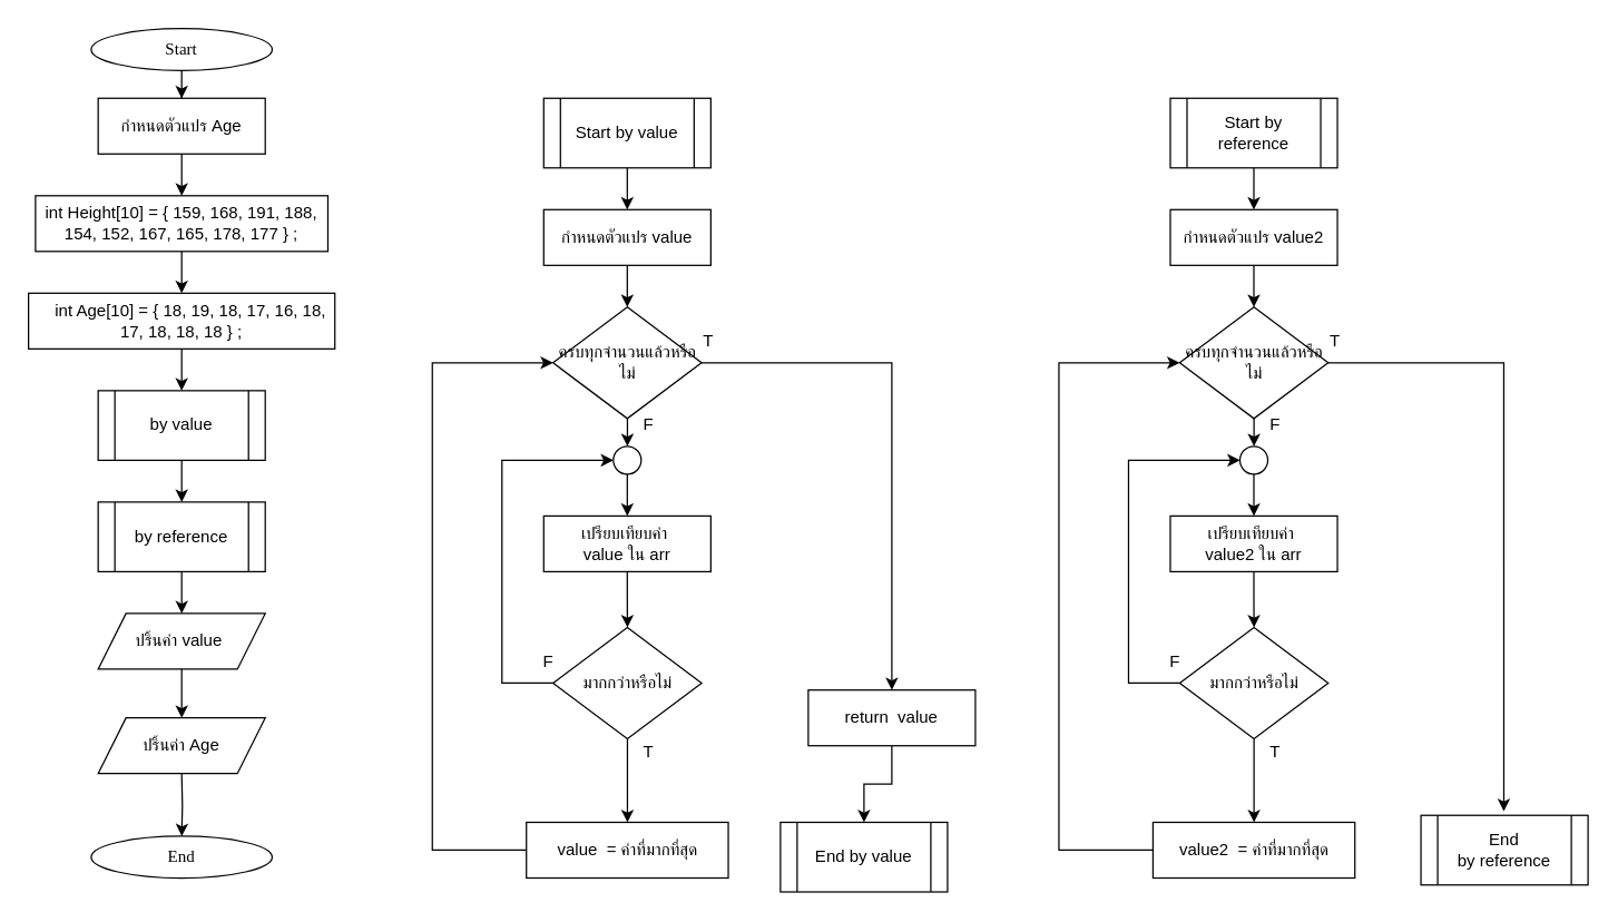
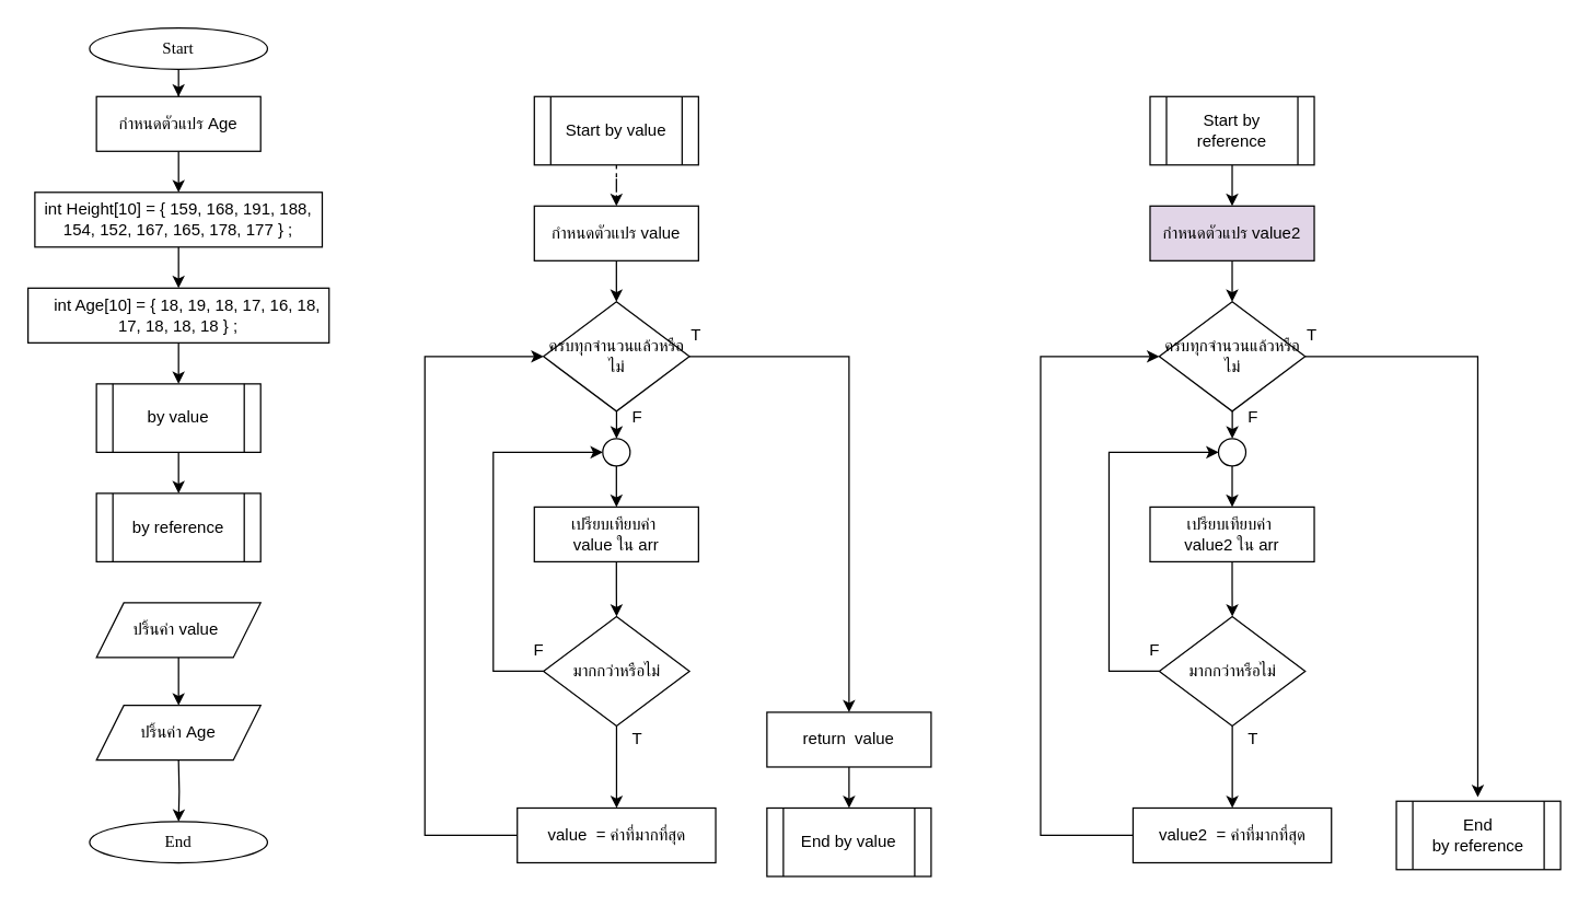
  <mxCell id="0" />
  <mxCell id="1" parent="0" />
  <mxCell id="2" value="" style="edgeStyle=orthogonalEdgeStyle;rounded=0;orthogonalLoop=1;jettySize=auto;html=1;" edge="1" parent="1"><mxGeometry relative="1" as="geometry"><mxPoint x="130.029" y="140" as="targetPoint" /><mxPoint x="130" y="110" as="sourcePoint" /></mxGeometry></mxCell>
  <mxCell id="3" style="edgeStyle=orthogonalEdgeStyle;rounded=0;orthogonalLoop=1;jettySize=auto;html=1;entryX=0.5;entryY=0;entryDx=0;entryDy=0;" edge="1" parent="1" source="4" target="59"><mxGeometry relative="1" as="geometry" /></mxCell>
  <mxCell id="4" value="&lt;font data-font-src=&quot;https://fonts.googleapis.com/css?family=Sarabun&quot; face=&quot;Sarabun&quot;&gt;Start&lt;/font&gt;" style="ellipse;whiteSpace=wrap;html=1;" vertex="1" parent="1"><mxGeometry x="65" y="20" width="130" height="30" as="geometry" /></mxCell>
  <mxCell id="5" value="" style="edgeStyle=orthogonalEdgeStyle;rounded=0;orthogonalLoop=1;jettySize=auto;html=1;" edge="1" parent="1" source="6"><mxGeometry relative="1" as="geometry"><mxPoint x="130" y="280" as="targetPoint" /></mxGeometry></mxCell>
  <mxCell id="6" value="&amp;nbsp; &amp;nbsp; int Age[10] = { 18, 19, 18, 17, 16, 18, 17, 18, 18, 18 } ;" style="rounded=0;whiteSpace=wrap;html=1;" vertex="1" parent="1"><mxGeometry x="20" y="210" width="220" height="40" as="geometry" /></mxCell>
  <mxCell id="7" value="" style="edgeStyle=orthogonalEdgeStyle;rounded=0;orthogonalLoop=1;jettySize=auto;html=1;" edge="1" parent="1" target="10"><mxGeometry relative="1" as="geometry"><mxPoint x="130" y="555" as="sourcePoint" /></mxGeometry></mxCell>
  <mxCell id="8" style="edgeStyle=orthogonalEdgeStyle;rounded=0;orthogonalLoop=1;jettySize=auto;html=1;entryX=0.5;entryY=0;entryDx=0;entryDy=0;" edge="1" parent="1" source="9" target="6"><mxGeometry relative="1" as="geometry" /></mxCell>
  <mxCell id="9" value="int Height[10] = { 159, 168, 191, 188, 154, 152, 167, 165, 178, 177 } ;" style="rounded=0;whiteSpace=wrap;html=1;" vertex="1" parent="1"><mxGeometry x="25" y="140" width="210" height="40" as="geometry" /></mxCell>
  <mxCell id="10" value="&lt;font data-font-src=&quot;https://fonts.googleapis.com/css?family=Sarabun&quot; face=&quot;Sarabun&quot;&gt;End&lt;/font&gt;" style="ellipse;whiteSpace=wrap;html=1;" vertex="1" parent="1"><mxGeometry x="65" y="600" width="130" height="30" as="geometry" /></mxCell>
  <mxCell id="11" value="" style="edgeStyle=orthogonalEdgeStyle;rounded=0;orthogonalLoop=1;jettySize=auto;html=1;" edge="1" parent="1" source="12" target="58"><mxGeometry relative="1" as="geometry" /></mxCell>
  <mxCell id="12" value="by value" style="shape=process;whiteSpace=wrap;html=1;backgroundOutline=1;" vertex="1" parent="1"><mxGeometry x="70" y="280" width="120" height="50" as="geometry" /></mxCell>
- <mxCell id="13" value="" style="edgeStyle=orthogonalEdgeStyle;rounded=0;orthogonalLoop=1;jettySize=auto;html=1;" edge="1" parent="1" source="14" target="35"><mxGeometry relative="1" as="geometry" /></mxCell>
+ <mxCell id="13" value="" style="edgeStyle=orthogonalEdgeStyle;rounded=0;orthogonalLoop=1;jettySize=auto;html=1;dashed=1;" edge="1" parent="1" source="14" target="35"><mxGeometry relative="1" as="geometry" /></mxCell>
  <mxCell id="14" value="Start by value" style="shape=process;whiteSpace=wrap;html=1;backgroundOutline=1;" vertex="1" parent="1"><mxGeometry x="390" y="70" width="120" height="50" as="geometry" /></mxCell>
  <mxCell id="15" value="" style="edgeStyle=orthogonalEdgeStyle;rounded=0;orthogonalLoop=1;jettySize=auto;html=1;" edge="1" parent="1" source="16" target="19"><mxGeometry relative="1" as="geometry" /></mxCell>
  <mxCell id="16" value="เปรียบเทียบค่า&amp;nbsp;&lt;div&gt;value ใน arr&lt;/div&gt;" style="rounded=0;whiteSpace=wrap;html=1;" vertex="1" parent="1"><mxGeometry x="390" y="370" width="120" height="40" as="geometry" /></mxCell>
  <mxCell id="17" value="" style="edgeStyle=orthogonalEdgeStyle;rounded=0;orthogonalLoop=1;jettySize=auto;html=1;" edge="1" parent="1" source="19" target="23"><mxGeometry relative="1" as="geometry" /></mxCell>
  <mxCell id="18" style="edgeStyle=orthogonalEdgeStyle;rounded=0;orthogonalLoop=1;jettySize=auto;html=1;entryX=0;entryY=0.5;entryDx=0;entryDy=0;" edge="1" parent="1" source="19" target="21"><mxGeometry relative="1" as="geometry"><Array as="points"><mxPoint x="360" y="490" /><mxPoint x="360" y="330" /></Array></mxGeometry></mxCell>
  <mxCell id="19" value="มากกว่าหรือไม่" style="rhombus;whiteSpace=wrap;html=1;" vertex="1" parent="1"><mxGeometry x="396.72" y="450" width="106.67" height="80" as="geometry" /></mxCell>
  <mxCell id="20" style="edgeStyle=orthogonalEdgeStyle;rounded=0;orthogonalLoop=1;jettySize=auto;html=1;entryX=0.5;entryY=0;entryDx=0;entryDy=0;" edge="1" parent="1" source="21" target="16"><mxGeometry relative="1" as="geometry" /></mxCell>
  <mxCell id="21" value="" style="ellipse;whiteSpace=wrap;html=1;aspect=fixed;" vertex="1" parent="1"><mxGeometry x="440" y="320" width="20" height="20" as="geometry" /></mxCell>
  <mxCell id="22" style="edgeStyle=orthogonalEdgeStyle;rounded=0;orthogonalLoop=1;jettySize=auto;html=1;entryX=0;entryY=0.5;entryDx=0;entryDy=0;" edge="1" parent="1" source="23" target="26"><mxGeometry relative="1" as="geometry"><Array as="points"><mxPoint x="310" y="610" /><mxPoint x="310" y="260" /></Array></mxGeometry></mxCell>
  <mxCell id="23" value="value&amp;nbsp; = ค่าที่มากที่สุด" style="rounded=0;whiteSpace=wrap;html=1;" vertex="1" parent="1"><mxGeometry x="377.55" y="590" width="145" height="40" as="geometry" /></mxCell>
  <mxCell id="24" style="edgeStyle=orthogonalEdgeStyle;rounded=0;orthogonalLoop=1;jettySize=auto;html=1;" edge="1" parent="1" source="26" target="21"><mxGeometry relative="1" as="geometry" /></mxCell>
  <mxCell id="25" style="edgeStyle=orthogonalEdgeStyle;rounded=0;orthogonalLoop=1;jettySize=auto;html=1;entryX=0.5;entryY=0;entryDx=0;entryDy=0;" edge="1" parent="1" source="26" target="33"><mxGeometry relative="1" as="geometry" /></mxCell>
  <mxCell id="26" value="ครบทุกจำนวนแล้วหรือไม่" style="rhombus;whiteSpace=wrap;html=1;" vertex="1" parent="1"><mxGeometry x="396.69" y="220" width="106.67" height="80" as="geometry" /></mxCell>
  <mxCell id="27" value="End by value" style="shape=process;whiteSpace=wrap;html=1;backgroundOutline=1;" vertex="1" parent="1"><mxGeometry x="560" y="590" width="120" height="50" as="geometry" /></mxCell>
  <mxCell id="28" value="F" style="text;html=1;align=center;verticalAlign=middle;resizable=0;points=[];autosize=1;strokeColor=none;fillColor=none;" vertex="1" parent="1"><mxGeometry x="377.55" y="460" width="30" height="30" as="geometry" /></mxCell>
  <mxCell id="29" value="T" style="text;html=1;align=center;verticalAlign=middle;resizable=0;points=[];autosize=1;strokeColor=none;fillColor=none;" vertex="1" parent="1"><mxGeometry x="450" y="525" width="30" height="30" as="geometry" /></mxCell>
  <mxCell id="30" value="T" style="text;html=1;align=center;verticalAlign=middle;resizable=0;points=[];autosize=1;strokeColor=none;fillColor=none;" vertex="1" parent="1"><mxGeometry x="492.55" y="230" width="30" height="30" as="geometry" /></mxCell>
  <mxCell id="31" value="F" style="text;html=1;align=center;verticalAlign=middle;resizable=0;points=[];autosize=1;strokeColor=none;fillColor=none;" vertex="1" parent="1"><mxGeometry x="450" y="290" width="30" height="30" as="geometry" /></mxCell>
  <mxCell id="32" value="" style="edgeStyle=orthogonalEdgeStyle;rounded=0;orthogonalLoop=1;jettySize=auto;html=1;" edge="1" parent="1" source="33" target="27"><mxGeometry relative="1" as="geometry" /></mxCell>
- <mxCell id="33" value="return&amp;nbsp; value" style="rounded=0;whiteSpace=wrap;html=1;" vertex="1" parent="1"><mxGeometry x="580" y="495" width="120" height="40" as="geometry" /></mxCell>
+ <mxCell id="33" value="return&amp;nbsp; value" style="rounded=0;whiteSpace=wrap;html=1;" vertex="1" parent="1"><mxGeometry x="560" y="520" width="120" height="40" as="geometry" /></mxCell>
  <mxCell id="34" style="edgeStyle=orthogonalEdgeStyle;rounded=0;orthogonalLoop=1;jettySize=auto;html=1;entryX=0.5;entryY=0;entryDx=0;entryDy=0;" edge="1" parent="1" source="35" target="26"><mxGeometry relative="1" as="geometry" /></mxCell>
  <mxCell id="35" value="กำหนดตัวแปร value" style="rounded=0;whiteSpace=wrap;html=1;" vertex="1" parent="1"><mxGeometry x="390" y="150" width="120" height="40" as="geometry" /></mxCell>
  <mxCell id="36" value="" style="edgeStyle=orthogonalEdgeStyle;rounded=0;orthogonalLoop=1;jettySize=auto;html=1;" edge="1" source="37" target="56" parent="1"><mxGeometry relative="1" as="geometry" /></mxCell>
  <mxCell id="37" value="Start by reference" style="shape=process;whiteSpace=wrap;html=1;backgroundOutline=1;" vertex="1" parent="1"><mxGeometry x="840" y="70" width="120" height="50" as="geometry" /></mxCell>
  <mxCell id="38" value="" style="edgeStyle=orthogonalEdgeStyle;rounded=0;orthogonalLoop=1;jettySize=auto;html=1;" edge="1" source="39" target="42" parent="1"><mxGeometry relative="1" as="geometry" /></mxCell>
  <mxCell id="39" value="เปรียบเทียบค่า&amp;nbsp;&lt;div&gt;value2 ใน arr&lt;/div&gt;" style="rounded=0;whiteSpace=wrap;html=1;" vertex="1" parent="1"><mxGeometry x="840" y="370" width="120" height="40" as="geometry" /></mxCell>
  <mxCell id="40" value="" style="edgeStyle=orthogonalEdgeStyle;rounded=0;orthogonalLoop=1;jettySize=auto;html=1;" edge="1" source="42" target="46" parent="1"><mxGeometry relative="1" as="geometry" /></mxCell>
  <mxCell id="41" style="edgeStyle=orthogonalEdgeStyle;rounded=0;orthogonalLoop=1;jettySize=auto;html=1;entryX=0;entryY=0.5;entryDx=0;entryDy=0;" edge="1" source="42" target="44" parent="1"><mxGeometry relative="1" as="geometry"><Array as="points"><mxPoint x="810" y="490" /><mxPoint x="810" y="330" /></Array></mxGeometry></mxCell>
  <mxCell id="42" value="มากกว่าหรือไม่" style="rhombus;whiteSpace=wrap;html=1;" vertex="1" parent="1"><mxGeometry x="846.72" y="450" width="106.67" height="80" as="geometry" /></mxCell>
  <mxCell id="43" style="edgeStyle=orthogonalEdgeStyle;rounded=0;orthogonalLoop=1;jettySize=auto;html=1;entryX=0.5;entryY=0;entryDx=0;entryDy=0;" edge="1" source="44" target="39" parent="1"><mxGeometry relative="1" as="geometry" /></mxCell>
  <mxCell id="44" value="" style="ellipse;whiteSpace=wrap;html=1;aspect=fixed;" vertex="1" parent="1"><mxGeometry x="890" y="320" width="20" height="20" as="geometry" /></mxCell>
  <mxCell id="45" style="edgeStyle=orthogonalEdgeStyle;rounded=0;orthogonalLoop=1;jettySize=auto;html=1;entryX=0;entryY=0.5;entryDx=0;entryDy=0;" edge="1" source="46" target="49" parent="1"><mxGeometry relative="1" as="geometry"><Array as="points"><mxPoint x="760" y="610" /><mxPoint x="760" y="260" /></Array></mxGeometry></mxCell>
  <mxCell id="46" value="value2&amp;nbsp; = ค่าที่มากที่สุด" style="rounded=0;whiteSpace=wrap;html=1;" vertex="1" parent="1"><mxGeometry x="827.55" y="590" width="145" height="40" as="geometry" /></mxCell>
  <mxCell id="47" style="edgeStyle=orthogonalEdgeStyle;rounded=0;orthogonalLoop=1;jettySize=auto;html=1;" edge="1" source="49" target="44" parent="1"><mxGeometry relative="1" as="geometry" /></mxCell>
  <mxCell id="48" style="edgeStyle=orthogonalEdgeStyle;rounded=0;orthogonalLoop=1;jettySize=auto;html=1;entryX=0.496;entryY=-0.059;entryDx=0;entryDy=0;entryPerimeter=0;" edge="1" source="49" target="50" parent="1"><mxGeometry relative="1" as="geometry"><mxPoint x="1070" y="520" as="targetPoint" /></mxGeometry></mxCell>
  <mxCell id="49" value="ครบทุกจำนวนแล้วหรือไม่" style="rhombus;whiteSpace=wrap;html=1;" vertex="1" parent="1"><mxGeometry x="846.69" y="220" width="106.67" height="80" as="geometry" /></mxCell>
  <mxCell id="50" value="End&lt;div&gt;by reference&lt;/div&gt;" style="shape=process;whiteSpace=wrap;html=1;backgroundOutline=1;" vertex="1" parent="1"><mxGeometry x="1020" y="585" width="120" height="50" as="geometry" /></mxCell>
  <mxCell id="51" value="F" style="text;html=1;align=center;verticalAlign=middle;resizable=0;points=[];autosize=1;strokeColor=none;fillColor=none;" vertex="1" parent="1"><mxGeometry x="827.55" y="460" width="30" height="30" as="geometry" /></mxCell>
  <mxCell id="52" value="T" style="text;html=1;align=center;verticalAlign=middle;resizable=0;points=[];autosize=1;strokeColor=none;fillColor=none;" vertex="1" parent="1"><mxGeometry x="900" y="525" width="30" height="30" as="geometry" /></mxCell>
  <mxCell id="53" value="T" style="text;html=1;align=center;verticalAlign=middle;resizable=0;points=[];autosize=1;strokeColor=none;fillColor=none;" vertex="1" parent="1"><mxGeometry x="942.55" y="230" width="30" height="30" as="geometry" /></mxCell>
  <mxCell id="54" value="F" style="text;html=1;align=center;verticalAlign=middle;resizable=0;points=[];autosize=1;strokeColor=none;fillColor=none;" vertex="1" parent="1"><mxGeometry x="900" y="290" width="30" height="30" as="geometry" /></mxCell>
  <mxCell id="55" style="edgeStyle=orthogonalEdgeStyle;rounded=0;orthogonalLoop=1;jettySize=auto;html=1;entryX=0.5;entryY=0;entryDx=0;entryDy=0;" edge="1" source="56" target="49" parent="1"><mxGeometry relative="1" as="geometry" /></mxCell>
- <mxCell id="56" value="กำหนดตัวแปร value2" style="rounded=0;whiteSpace=wrap;html=1;" vertex="1" parent="1"><mxGeometry x="840" y="150" width="120" height="40" as="geometry" /></mxCell>
- <mxCell id="57" value="" style="edgeStyle=orthogonalEdgeStyle;rounded=0;orthogonalLoop=1;jettySize=auto;html=1;" edge="1" parent="1" source="58" target="61"><mxGeometry relative="1" as="geometry" /></mxCell>
+ <mxCell id="56" value="กำหนดตัวแปร value2" style="rounded=0;whiteSpace=wrap;html=1;fillColor=#e1d5e7;" vertex="1" parent="1"><mxGeometry x="840" y="150" width="120" height="40" as="geometry" /></mxCell>
  <mxCell id="58" value="by reference" style="shape=process;whiteSpace=wrap;html=1;backgroundOutline=1;" vertex="1" parent="1"><mxGeometry x="70" y="360" width="120" height="50" as="geometry" /></mxCell>
  <mxCell id="59" value="กำหนดตัวแปร Age" style="rounded=0;whiteSpace=wrap;html=1;" vertex="1" parent="1"><mxGeometry x="70" y="70" width="120" height="40" as="geometry" /></mxCell>
  <mxCell id="60" value="" style="edgeStyle=orthogonalEdgeStyle;rounded=0;orthogonalLoop=1;jettySize=auto;html=1;" edge="1" parent="1" source="61" target="62"><mxGeometry relative="1" as="geometry" /></mxCell>
  <mxCell id="61" value="ปริ้นค่า value&amp;nbsp;" style="shape=parallelogram;perimeter=parallelogramPerimeter;whiteSpace=wrap;html=1;fixedSize=1;" vertex="1" parent="1"><mxGeometry x="70" y="440" width="120" height="40" as="geometry" /></mxCell>
  <mxCell id="62" value="ปริ้นค่า Age" style="shape=parallelogram;perimeter=parallelogramPerimeter;whiteSpace=wrap;html=1;fixedSize=1;" vertex="1" parent="1"><mxGeometry x="70" y="515" width="120" height="40" as="geometry" /></mxCell>
